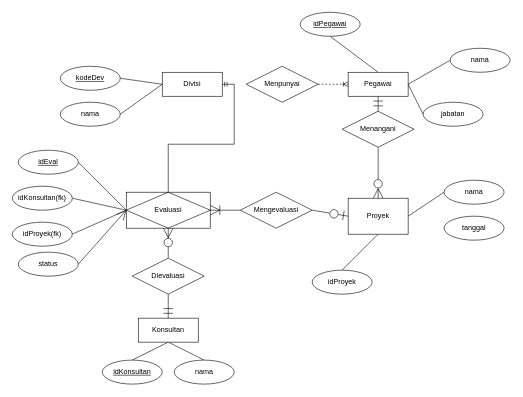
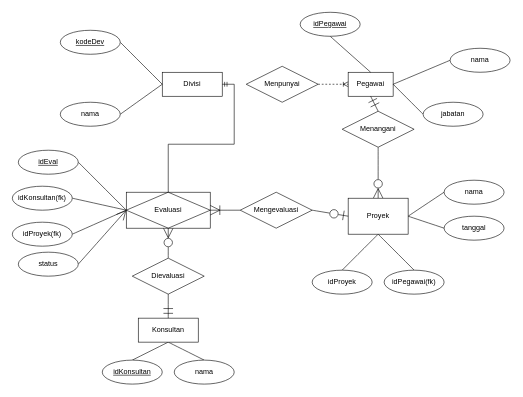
  <mxCell id="0" />
  <mxCell id="1" parent="0" />
  <mxCell id="2" style="edgeStyle=none;curved=1;rounded=0;orthogonalLoop=1;jettySize=auto;html=1;exitX=0.5;exitY=1;exitDx=0;exitDy=0;entryX=0.5;entryY=0;entryDx=0;entryDy=0;startArrow=none;startFill=0;endArrow=ERzeroToMany;endFill=0;startSize=14;endSize=14;targetPerimeterSpacing=8;" parent="1" source="13" target="12" edge="1"><mxGeometry relative="1" as="geometry" /></mxCell>
- <mxCell id="3" value="Pegawai" style="whiteSpace=wrap;html=1;align=center;" parent="1" vertex="1"><mxGeometry x="580" y="120" width="100" height="40" as="geometry" /></mxCell>
+ <mxCell id="3" value="Pegawai" style="whiteSpace=wrap;html=1;align=center;" parent="1" vertex="1"><mxGeometry x="580" y="120" width="75" height="40" as="geometry" /></mxCell>
  <mxCell id="4" style="edgeStyle=orthogonalEdgeStyle;rounded=0;orthogonalLoop=1;jettySize=auto;html=1;exitX=1;exitY=0.5;exitDx=0;exitDy=0;entryX=0;entryY=0.5;entryDx=0;entryDy=0;endArrow=ERoneToMany;endFill=0;startArrow=none;startFill=0;dashed=1;" parent="1" source="6" target="3" edge="1"><mxGeometry relative="1" as="geometry" /></mxCell>
  <mxCell id="5" value="Divisi" style="whiteSpace=wrap;html=1;align=center;" parent="1" vertex="1"><mxGeometry x="270" y="120" width="100" height="40" as="geometry" /></mxCell>
  <mxCell id="6" value="Menpunyai" style="shape=rhombus;perimeter=rhombusPerimeter;whiteSpace=wrap;html=1;align=center;hachureGap=4;" parent="1" vertex="1"><mxGeometry x="410" y="110" width="120" height="60" as="geometry" /></mxCell>
  <mxCell id="7" value="" style="edgeStyle=orthogonalEdgeStyle;rounded=0;orthogonalLoop=1;jettySize=auto;html=1;exitX=1;exitY=0.5;exitDx=0;exitDy=0;endArrow=none;endFill=0;startArrow=ERmandOne;startFill=0;" parent="1" source="5" target="20" edge="1"><mxGeometry relative="1" as="geometry"><mxPoint x="370" y="140" as="sourcePoint" /><mxPoint x="580" y="140" as="targetPoint" /></mxGeometry></mxCell>
  <mxCell id="8" style="edgeStyle=none;curved=1;rounded=0;orthogonalLoop=1;jettySize=auto;html=1;exitX=0.5;exitY=1;exitDx=0;exitDy=0;entryX=0.5;entryY=0;entryDx=0;entryDy=0;startArrow=none;startFill=0;endArrow=none;endFill=0;startSize=14;endSize=14;sourcePerimeterSpacing=8;targetPerimeterSpacing=8;" parent="1" source="12" target="36" edge="1"><mxGeometry relative="1" as="geometry" /></mxCell>
+ <mxCell id="9" style="edgeStyle=none;curved=1;rounded=0;orthogonalLoop=1;jettySize=auto;html=1;exitX=0.5;exitY=1;exitDx=0;exitDy=0;entryX=0.5;entryY=0;entryDx=0;entryDy=0;startArrow=none;startFill=0;endArrow=none;endFill=0;startSize=14;endSize=14;sourcePerimeterSpacing=8;targetPerimeterSpacing=8;" parent="1" source="12" target="35" edge="1"><mxGeometry relative="1" as="geometry" /></mxCell>
  <mxCell id="10" style="edgeStyle=none;curved=1;rounded=0;orthogonalLoop=1;jettySize=auto;html=1;exitX=1;exitY=0.5;exitDx=0;exitDy=0;entryX=0;entryY=0.5;entryDx=0;entryDy=0;startArrow=none;startFill=0;endArrow=none;endFill=0;startSize=14;endSize=14;sourcePerimeterSpacing=8;targetPerimeterSpacing=8;" parent="1" source="12" target="38" edge="1"><mxGeometry relative="1" as="geometry" /></mxCell>
+ <mxCell id="11" style="edgeStyle=none;curved=1;rounded=0;orthogonalLoop=1;jettySize=auto;html=1;exitX=1;exitY=0.5;exitDx=0;exitDy=0;entryX=0;entryY=0.5;entryDx=0;entryDy=0;startArrow=none;startFill=0;endArrow=none;endFill=0;startSize=14;endSize=14;sourcePerimeterSpacing=8;targetPerimeterSpacing=8;" parent="1" source="12" target="37" edge="1"><mxGeometry relative="1" as="geometry" /></mxCell>
  <mxCell id="12" value="Proyek" style="whiteSpace=wrap;html=1;align=center;hachureGap=4;" parent="1" vertex="1"><mxGeometry x="580" y="330" width="100" height="60" as="geometry" /></mxCell>
  <mxCell id="13" value="Menangani" style="shape=rhombus;perimeter=rhombusPerimeter;whiteSpace=wrap;html=1;align=center;hachureGap=4;" parent="1" vertex="1"><mxGeometry x="570" y="185" width="120" height="60" as="geometry" /></mxCell>
  <mxCell id="14" value="" style="edgeStyle=none;curved=1;rounded=0;orthogonalLoop=1;jettySize=auto;html=1;exitX=0.5;exitY=1;exitDx=0;exitDy=0;entryX=0.5;entryY=0;entryDx=0;entryDy=0;startArrow=ERmandOne;startFill=0;endArrow=none;endFill=0;startSize=14;endSize=14;sourcePerimeterSpacing=8;" parent="1" source="3" target="13" edge="1"><mxGeometry relative="1" as="geometry"><mxPoint x="630" y="160" as="sourcePoint" /><mxPoint x="630" y="330" as="targetPoint" /></mxGeometry></mxCell>
  <mxCell id="15" style="edgeStyle=none;curved=1;rounded=0;orthogonalLoop=1;jettySize=auto;html=1;exitX=0.5;exitY=0;exitDx=0;exitDy=0;entryX=0.5;entryY=1;entryDx=0;entryDy=0;startArrow=none;startFill=0;endArrow=ERzeroToMany;endFill=0;startSize=14;endSize=14;targetPerimeterSpacing=8;" parent="1" source="23" target="20" edge="1"><mxGeometry relative="1" as="geometry" /></mxCell>
  <mxCell id="16" style="edgeStyle=none;curved=1;rounded=0;orthogonalLoop=1;jettySize=auto;html=1;exitX=0.5;exitY=1;exitDx=0;exitDy=0;entryX=0.5;entryY=0;entryDx=0;entryDy=0;startArrow=none;startFill=0;endArrow=none;endFill=0;startSize=14;endSize=14;sourcePerimeterSpacing=8;targetPerimeterSpacing=8;" parent="1" source="18" target="39" edge="1"><mxGeometry relative="1" as="geometry" /></mxCell>
  <mxCell id="17" style="edgeStyle=none;curved=1;rounded=0;orthogonalLoop=1;jettySize=auto;html=1;exitX=0.5;exitY=1;exitDx=0;exitDy=0;entryX=0.5;entryY=0;entryDx=0;entryDy=0;startArrow=none;startFill=0;endArrow=none;endFill=0;startSize=14;endSize=14;sourcePerimeterSpacing=8;targetPerimeterSpacing=8;" parent="1" source="18" target="40" edge="1"><mxGeometry relative="1" as="geometry" /></mxCell>
  <mxCell id="18" value="Konsultan" style="whiteSpace=wrap;html=1;align=center;hachureGap=4;" parent="1" vertex="1"><mxGeometry x="230" y="530" width="100" height="40" as="geometry" /></mxCell>
  <mxCell id="19" style="edgeStyle=none;curved=1;rounded=0;orthogonalLoop=1;jettySize=auto;html=1;exitX=1;exitY=0.5;exitDx=0;exitDy=0;entryX=0;entryY=0.5;entryDx=0;entryDy=0;startArrow=none;startFill=0;endArrow=ERzeroToOne;endFill=0;startSize=14;endSize=14;targetPerimeterSpacing=8;" parent="1" source="21" target="12" edge="1"><mxGeometry relative="1" as="geometry" /></mxCell>
  <mxCell id="20" value="Evaluasi" style="shape=associativeEntity;whiteSpace=wrap;html=1;align=center;hachureGap=4;" parent="1" vertex="1"><mxGeometry x="210" y="320" width="140" height="60" as="geometry" /></mxCell>
  <mxCell id="21" value="Mengevaluasi" style="shape=rhombus;perimeter=rhombusPerimeter;whiteSpace=wrap;html=1;align=center;hachureGap=4;" parent="1" vertex="1"><mxGeometry x="400" y="320" width="120" height="60" as="geometry" /></mxCell>
  <mxCell id="22" value="" style="edgeStyle=none;curved=1;rounded=0;orthogonalLoop=1;jettySize=auto;html=1;exitX=1;exitY=0.5;exitDx=0;exitDy=0;entryX=0;entryY=0.5;entryDx=0;entryDy=0;startArrow=ERoneToMany;startFill=0;endArrow=none;endFill=0;startSize=14;endSize=14;sourcePerimeterSpacing=8;" parent="1" source="20" target="21" edge="1"><mxGeometry relative="1" as="geometry"><mxPoint x="400" y="350" as="sourcePoint" /><mxPoint x="580" y="350" as="targetPoint" /></mxGeometry></mxCell>
  <mxCell id="23" value="Dievaluasi" style="shape=rhombus;perimeter=rhombusPerimeter;whiteSpace=wrap;html=1;align=center;hachureGap=4;" parent="1" vertex="1"><mxGeometry x="220" y="430" width="120" height="60" as="geometry" /></mxCell>
  <mxCell id="24" value="" style="edgeStyle=none;curved=1;rounded=0;orthogonalLoop=1;jettySize=auto;html=1;exitX=0.5;exitY=0;exitDx=0;exitDy=0;entryX=0.5;entryY=1;entryDx=0;entryDy=0;startArrow=ERmandOne;startFill=0;endArrow=none;endFill=0;startSize=14;endSize=14;sourcePerimeterSpacing=8;" parent="1" source="18" target="23" edge="1"><mxGeometry relative="1" as="geometry"><mxPoint x="280" y="520" as="sourcePoint" /><mxPoint x="280" y="380" as="targetPoint" /></mxGeometry></mxCell>
  <mxCell id="25" style="edgeStyle=none;curved=1;rounded=0;orthogonalLoop=1;jettySize=auto;html=1;exitX=1;exitY=0.5;exitDx=0;exitDy=0;entryX=0;entryY=0.5;entryDx=0;entryDy=0;startArrow=none;startFill=0;endArrow=none;endFill=0;startSize=14;endSize=14;sourcePerimeterSpacing=8;targetPerimeterSpacing=8;" parent="1" source="26" target="5" edge="1"><mxGeometry relative="1" as="geometry" /></mxCell>
- <mxCell id="26" value="kodeDev" style="ellipse;whiteSpace=wrap;html=1;align=center;hachureGap=4;fontStyle=4" parent="1" vertex="1"><mxGeometry x="100" y="110" width="100" height="40" as="geometry" /></mxCell>
+ <mxCell id="26" value="kodeDev" style="ellipse;whiteSpace=wrap;html=1;align=center;hachureGap=4;fontStyle=4" parent="1" vertex="1"><mxGeometry x="100" y="50" width="100" height="40" as="geometry" /></mxCell>
  <mxCell id="27" style="edgeStyle=none;curved=1;rounded=0;orthogonalLoop=1;jettySize=auto;html=1;exitX=1;exitY=0.5;exitDx=0;exitDy=0;entryX=0;entryY=0.5;entryDx=0;entryDy=0;startArrow=none;startFill=0;endArrow=none;endFill=0;startSize=14;endSize=14;sourcePerimeterSpacing=8;targetPerimeterSpacing=8;" parent="1" source="28" target="5" edge="1"><mxGeometry relative="1" as="geometry" /></mxCell>
  <mxCell id="28" value="nama" style="ellipse;whiteSpace=wrap;html=1;align=center;hachureGap=4;" parent="1" vertex="1"><mxGeometry x="100" y="170" width="100" height="40" as="geometry" /></mxCell>
  <mxCell id="29" style="edgeStyle=none;curved=1;rounded=0;orthogonalLoop=1;jettySize=auto;html=1;exitX=0;exitY=0.5;exitDx=0;exitDy=0;entryX=1;entryY=0.5;entryDx=0;entryDy=0;startArrow=none;startFill=0;endArrow=none;endFill=0;startSize=14;endSize=14;sourcePerimeterSpacing=8;targetPerimeterSpacing=8;" parent="1" source="30" target="3" edge="1"><mxGeometry relative="1" as="geometry" /></mxCell>
  <mxCell id="30" value="nama" style="ellipse;whiteSpace=wrap;html=1;align=center;hachureGap=4;" parent="1" vertex="1"><mxGeometry x="750" y="80" width="100" height="40" as="geometry" /></mxCell>
  <mxCell id="31" style="edgeStyle=none;curved=1;rounded=0;orthogonalLoop=1;jettySize=auto;html=1;exitX=0;exitY=0.5;exitDx=0;exitDy=0;entryX=1;entryY=0.5;entryDx=0;entryDy=0;startArrow=none;startFill=0;endArrow=none;endFill=0;startSize=14;endSize=14;sourcePerimeterSpacing=8;targetPerimeterSpacing=8;" parent="1" source="32" target="3" edge="1"><mxGeometry relative="1" as="geometry" /></mxCell>
  <mxCell id="32" value="jabatan" style="ellipse;whiteSpace=wrap;html=1;align=center;hachureGap=4;" parent="1" vertex="1"><mxGeometry x="705" y="170" width="100" height="40" as="geometry" /></mxCell>
  <mxCell id="33" style="edgeStyle=none;curved=1;rounded=0;orthogonalLoop=1;jettySize=auto;html=1;exitX=0.5;exitY=1;exitDx=0;exitDy=0;entryX=0.5;entryY=0;entryDx=0;entryDy=0;startArrow=none;startFill=0;endArrow=none;endFill=0;startSize=14;endSize=14;sourcePerimeterSpacing=8;targetPerimeterSpacing=8;" parent="1" source="34" target="3" edge="1"><mxGeometry relative="1" as="geometry" /></mxCell>
  <mxCell id="34" value="idPegawai" style="ellipse;whiteSpace=wrap;html=1;align=center;hachureGap=4;fontStyle=4" parent="1" vertex="1"><mxGeometry x="500" y="20" width="100" height="40" as="geometry" /></mxCell>
+ <mxCell id="35" value="idPegawai(fk)" style="ellipse;whiteSpace=wrap;html=1;align=center;hachureGap=4;" parent="1" vertex="1"><mxGeometry x="640" y="450" width="100" height="40" as="geometry" /></mxCell>
  <mxCell id="36" value="idProyek" style="ellipse;whiteSpace=wrap;html=1;align=center;hachureGap=4;" parent="1" vertex="1"><mxGeometry x="520" y="450" width="100" height="40" as="geometry" /></mxCell>
  <mxCell id="37" value="tanggal" style="ellipse;whiteSpace=wrap;html=1;align=center;hachureGap=4;" parent="1" vertex="1"><mxGeometry x="740" y="360" width="100" height="40" as="geometry" /></mxCell>
  <mxCell id="38" value="nama" style="ellipse;whiteSpace=wrap;html=1;align=center;hachureGap=4;" parent="1" vertex="1"><mxGeometry x="740" y="300" width="100" height="40" as="geometry" /></mxCell>
  <mxCell id="39" value="idKonsultan" style="ellipse;whiteSpace=wrap;html=1;align=center;hachureGap=4;fontStyle=4" parent="1" vertex="1"><mxGeometry x="170" y="600" width="100" height="40" as="geometry" /></mxCell>
  <mxCell id="40" value="nama" style="ellipse;whiteSpace=wrap;html=1;align=center;hachureGap=4;" parent="1" vertex="1"><mxGeometry x="290" y="600" width="100" height="40" as="geometry" /></mxCell>
  <mxCell id="41" style="edgeStyle=none;curved=1;rounded=0;orthogonalLoop=1;jettySize=auto;html=1;exitX=1;exitY=0.5;exitDx=0;exitDy=0;entryX=0;entryY=0.5;entryDx=0;entryDy=0;endArrow=none;endFill=0;startSize=14;endSize=14;sourcePerimeterSpacing=8;targetPerimeterSpacing=8;" parent="1" source="42" target="20" edge="1"><mxGeometry relative="1" as="geometry" /></mxCell>
  <mxCell id="42" value="idProyek(fk)" style="ellipse;whiteSpace=wrap;html=1;align=center;hachureGap=4;" parent="1" vertex="1"><mxGeometry x="20" y="370" width="100" height="40" as="geometry" /></mxCell>
  <mxCell id="43" style="edgeStyle=none;curved=1;rounded=0;orthogonalLoop=1;jettySize=auto;html=1;exitX=1;exitY=0.5;exitDx=0;exitDy=0;entryX=0;entryY=0.5;entryDx=0;entryDy=0;endArrow=none;startSize=14;endSize=14;sourcePerimeterSpacing=8;targetPerimeterSpacing=8;endFill=0;" parent="1" source="44" target="20" edge="1"><mxGeometry relative="1" as="geometry" /></mxCell>
  <mxCell id="44" value="idEval" style="ellipse;whiteSpace=wrap;html=1;align=center;hachureGap=4;fontStyle=4" parent="1" vertex="1"><mxGeometry x="30" y="250" width="100" height="40" as="geometry" /></mxCell>
  <mxCell id="45" style="edgeStyle=none;curved=1;rounded=0;orthogonalLoop=1;jettySize=auto;html=1;exitX=1;exitY=0.5;exitDx=0;exitDy=0;entryX=0;entryY=0.5;entryDx=0;entryDy=0;endArrow=none;endFill=0;startSize=14;endSize=14;sourcePerimeterSpacing=8;targetPerimeterSpacing=8;" parent="1" source="46" target="20" edge="1"><mxGeometry relative="1" as="geometry" /></mxCell>
  <mxCell id="46" value="idKonsultan(fk)" style="ellipse;whiteSpace=wrap;html=1;align=center;hachureGap=4;" parent="1" vertex="1"><mxGeometry x="20" y="310" width="100" height="40" as="geometry" /></mxCell>
  <mxCell id="47" style="edgeStyle=none;curved=1;rounded=0;orthogonalLoop=1;jettySize=auto;html=1;exitX=1;exitY=0.5;exitDx=0;exitDy=0;entryX=0;entryY=0.5;entryDx=0;entryDy=0;endArrow=open;endFill=0;startSize=14;endSize=14;sourcePerimeterSpacing=8;targetPerimeterSpacing=8;" parent="1" source="48" target="20" edge="1"><mxGeometry relative="1" as="geometry" /></mxCell>
  <mxCell id="48" value="status" style="ellipse;whiteSpace=wrap;html=1;align=center;hachureGap=4;" parent="1" vertex="1"><mxGeometry x="30" y="420" width="100" height="40" as="geometry" /></mxCell>
